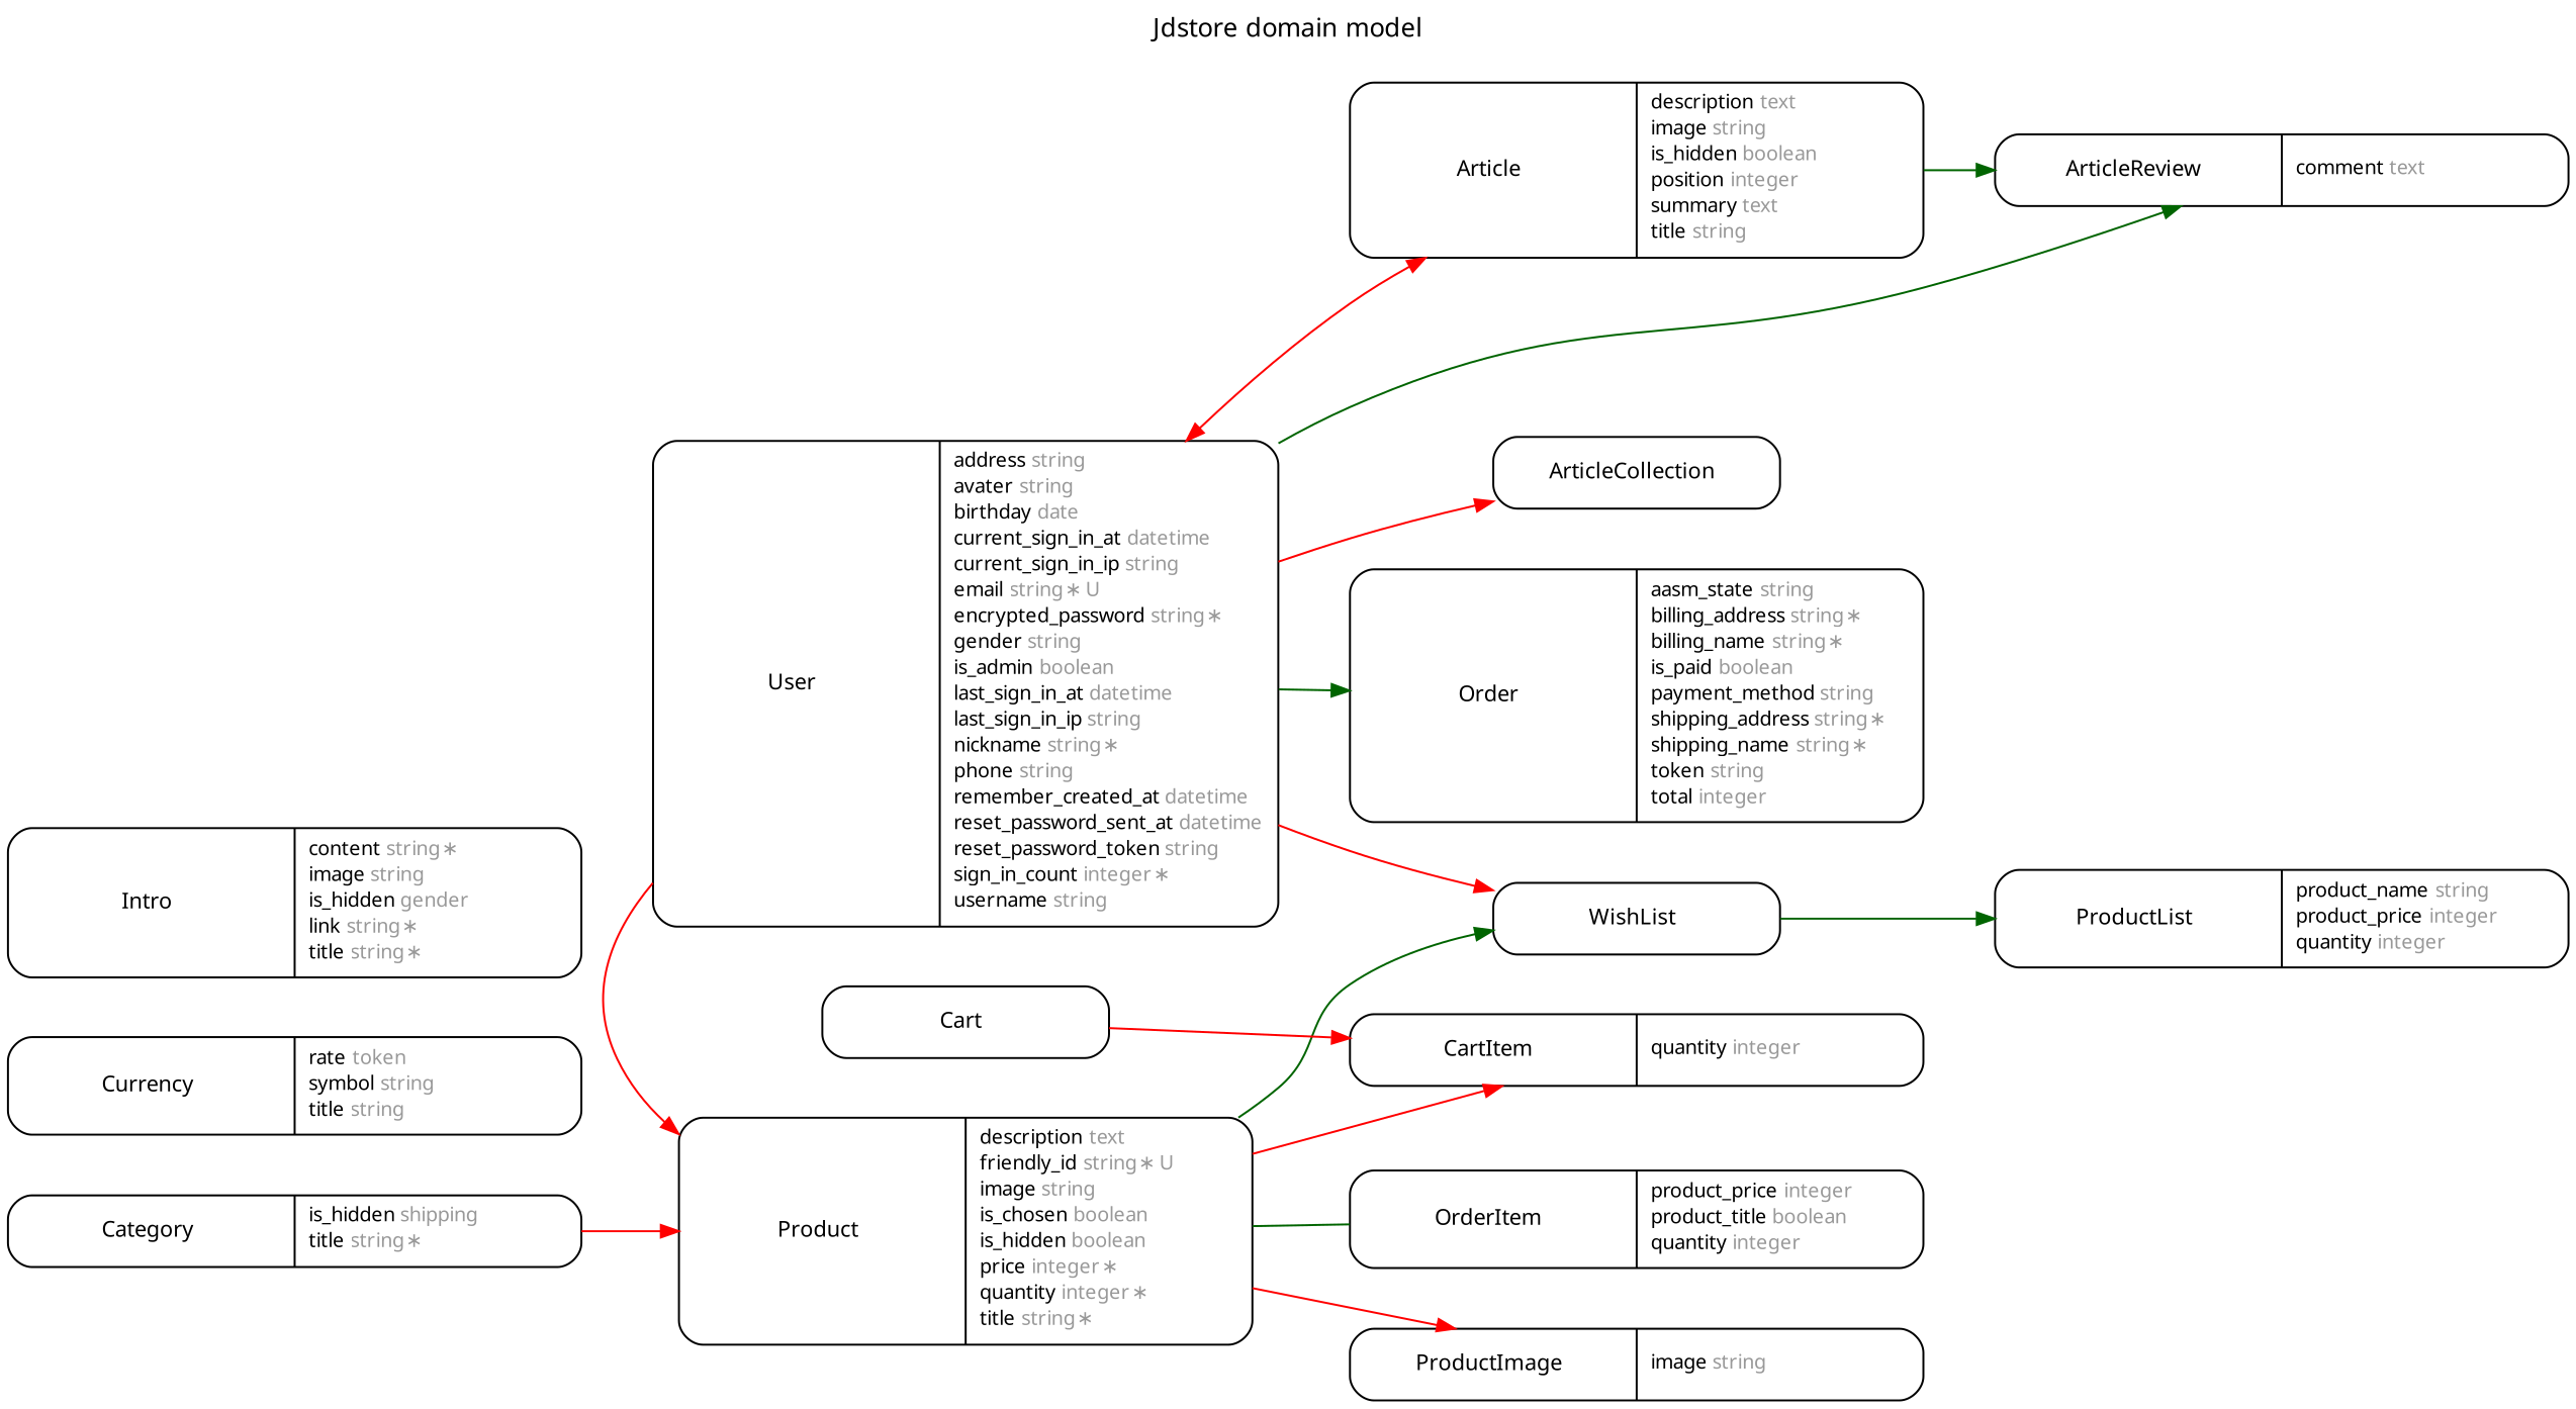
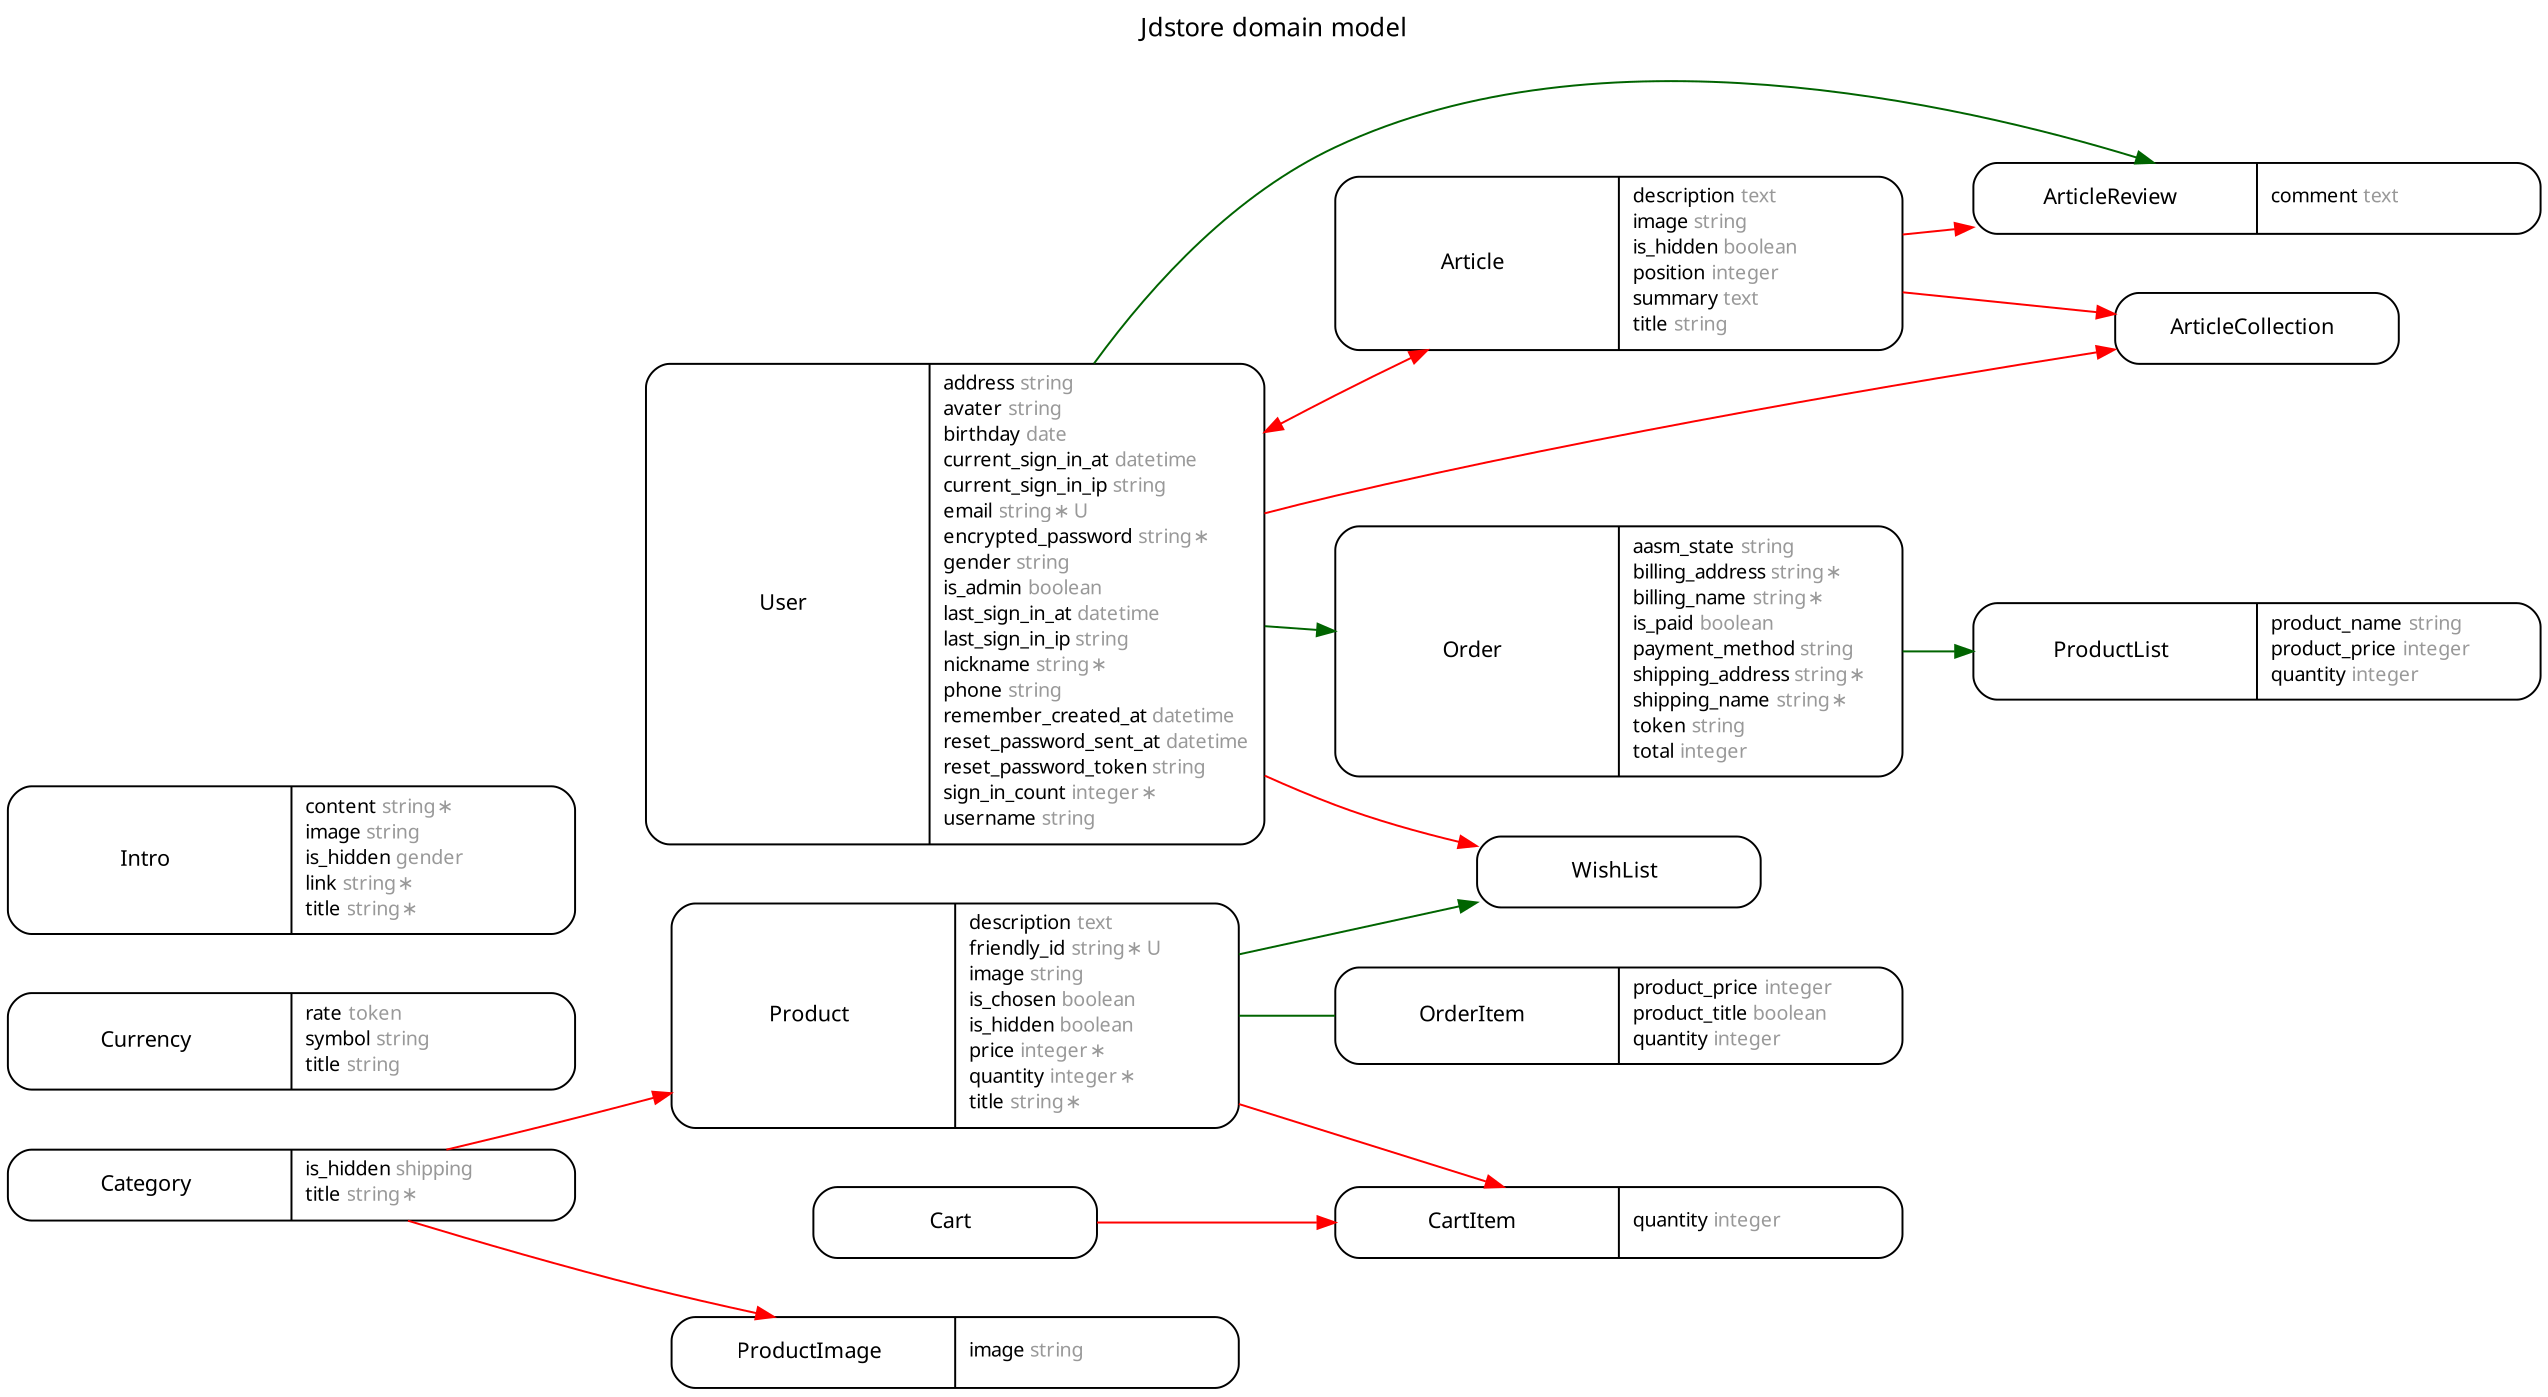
  digraph {
    concentrate=true
    fontname="Arial BoldMT"
    fontsize=13
    label="Jdstore domain model\n\n"
    labelloc=t
    nodesep=0.4
    rankdir=LR
    ranksep=0.5
    splines=spline
    node [fontname=ArialMT fontsize=10 margin="0.07,0.05" penwidth=1.0 shape=Mrecord]
    edge [arrowhead=normal arrowsize=0.9 arrowtail=none color=red dir=both fontname=ArialMT fontsize=7 labelangle=32 labeldistance=1.8 penwidth=1.0 style=bold weight=2]
    n1 [label=<{<table border="0" align="center" cellspacing="0.5" cellpadding="0" width="134">   <tr><td align="center" valign="bottom" width="130"><font face="Arial BoldMT" point-size="11">Article</font></td></tr> </table> | <table border="0" align="left" cellspacing="2" cellpadding="0" width="134">   <tr><td align="left" width="130" port="description">description <font face="Arial ItalicMT" color="grey60">text</font></td></tr>   <tr><td align="left" width="130" port="image">image <font face="Arial ItalicMT" color="grey60">string</font></td></tr>   <tr><td align="left" width="130" port="is_hidden">is_hidden <font face="Arial ItalicMT" color="grey60">boolean</font></td></tr>   <tr><td align="left" width="130" port="position">position <font face="Arial ItalicMT" color="grey60">integer</font></td></tr>   <tr><td align="left" width="130" port="summary">summary <font face="Arial ItalicMT" color="grey60">text</font></td></tr>   <tr><td align="left" width="130" port="title">title <font face="Arial ItalicMT" color="grey60">string</font></td></tr> </table> }>]
    n2 [label=<{<table border="0" align="center" cellspacing="0.5" cellpadding="0" width="134">   <tr><td align="center" valign="bottom" width="130"><font face="Arial BoldMT" point-size="11">ArticleCollection</font></td></tr> </table> }>]
    n3 [label=<{<table border="0" align="center" cellspacing="0.5" cellpadding="0" width="134">   <tr><td align="center" valign="bottom" width="130"><font face="Arial BoldMT" point-size="11">ArticleReview</font></td></tr> </table> | <table border="0" align="left" cellspacing="2" cellpadding="0" width="134">   <tr><td align="left" width="130" port="comment">comment <font face="Arial ItalicMT" color="grey60">text</font></td></tr> </table> }>]
    n4 [label=<{<table border="0" align="center" cellspacing="0.5" cellpadding="0" width="134">   <tr><td align="center" valign="bottom" width="130"><font face="Arial BoldMT" point-size="11">User</font></td></tr> </table> | <table border="0" align="left" cellspacing="2" cellpadding="0" width="134">   <tr><td align="left" width="130" port="address">address <font face="Arial ItalicMT" color="grey60">string</font></td></tr>   <tr><td align="left" width="130" port="avater">avater <font face="Arial ItalicMT" color="grey60">string</font></td></tr>   <tr><td align="left" width="130" port="birthday">birthday <font face="Arial ItalicMT" color="grey60">date</font></td></tr>   <tr><td align="left" width="130" port="current_sign_in_at">current_sign_in_at <font face="Arial ItalicMT" color="grey60">datetime</font></td></tr>   <tr><td align="left" width="130" port="current_sign_in_ip">current_sign_in_ip <font face="Arial ItalicMT" color="grey60">string</font></td></tr>   <tr><td align="left" width="130" port="email">email <font face="Arial ItalicMT" color="grey60">string ∗ U</font></td></tr>   <tr><td align="left" width="130" port="encrypted_password">encrypted_password <font face="Arial ItalicMT" color="grey60">string ∗</font></td></tr>   <tr><td align="left" width="130" port="gender">gender <font face="Arial ItalicMT" color="grey60">string</font></td></tr>   <tr><td align="left" width="130" port="is_admin">is_admin <font face="Arial ItalicMT" color="grey60">boolean</font></td></tr>   <tr><td align="left" width="130" port="last_sign_in_at">last_sign_in_at <font face="Arial ItalicMT" color="grey60">datetime</font></td></tr>   <tr><td align="left" width="130" port="last_sign_in_ip">last_sign_in_ip <font face="Arial ItalicMT" color="grey60">string</font></td></tr>   <tr><td align="left" width="130" port="nickname">nickname <font face="Arial ItalicMT" color="grey60">string ∗</font></td></tr>   <tr><td align="left" width="130" port="phone">phone <font face="Arial ItalicMT" color="grey60">string</font></td></tr>   <tr><td align="left" width="130" port="remember_created_at">remember_created_at <font face="Arial ItalicMT" color="grey60">datetime</font></td></tr>   <tr><td align="left" width="130" port="reset_password_sent_at">reset_password_sent_at <font face="Arial ItalicMT" color="grey60">datetime</font></td></tr>   <tr><td align="left" width="130" port="reset_password_token">reset_password_token <font face="Arial ItalicMT" color="grey60">string</font></td></tr>   <tr><td align="left" width="130" port="sign_in_count">sign_in_count <font face="Arial ItalicMT" color="grey60">integer ∗</font></td></tr>   <tr><td align="left" width="130" port="username">username <font face="Arial ItalicMT" color="grey60">string</font></td></tr> </table> }>]
    n5 [label=<{<table border="0" align="center" cellspacing="0.5" cellpadding="0" width="134">   <tr><td align="center" valign="bottom" width="130"><font face="Arial BoldMT" point-size="11">Product</font></td></tr> </table> | <table border="0" align="left" cellspacing="2" cellpadding="0" width="134">   <tr><td align="left" width="130" port="description">description <font face="Arial ItalicMT" color="grey60">text</font></td></tr>   <tr><td align="left" width="130" port="friendly_id">friendly_id <font face="Arial ItalicMT" color="grey60">string ∗ U</font></td></tr>   <tr><td align="left" width="130" port="image">image <font face="Arial ItalicMT" color="grey60">string</font></td></tr>   <tr><td align="left" width="130" port="is_chosen">is_chosen <font face="Arial ItalicMT" color="grey60">boolean</font></td></tr>   <tr><td align="left" width="130" port="is_hidden">is_hidden <font face="Arial ItalicMT" color="grey60">boolean</font></td></tr>   <tr><td align="left" width="130" port="price">price <font face="Arial ItalicMT" color="grey60">integer ∗</font></td></tr>   <tr><td align="left" width="130" port="quantity">quantity <font face="Arial ItalicMT" color="grey60">integer ∗</font></td></tr>   <tr><td align="left" width="130" port="title">title <font face="Arial ItalicMT" color="grey60">string ∗</font></td></tr> </table> }>]
    n6 [label=<{<table border="0" align="center" cellspacing="0.5" cellpadding="0" width="134">   <tr><td align="center" valign="bottom" width="130"><font face="Arial BoldMT" point-size="11">Order</font></td></tr> </table> | <table border="0" align="left" cellspacing="2" cellpadding="0" width="134">   <tr><td align="left" width="130" port="aasm_state">aasm_state <font face="Arial ItalicMT" color="grey60">string</font></td></tr>   <tr><td align="left" width="130" port="billing_address">billing_address <font face="Arial ItalicMT" color="grey60">string ∗</font></td></tr>   <tr><td align="left" width="130" port="billing_name">billing_name <font face="Arial ItalicMT" color="grey60">string ∗</font></td></tr>   <tr><td align="left" width="130" port="is_paid">is_paid <font face="Arial ItalicMT" color="grey60">boolean</font></td></tr>   <tr><td align="left" width="130" port="payment_method">payment_method <font face="Arial ItalicMT" color="grey60">string</font></td></tr>   <tr><td align="left" width="130" port="shipping_address">shipping_address <font face="Arial ItalicMT" color="grey60">string ∗</font></td></tr>   <tr><td align="left" width="130" port="shipping_name">shipping_name <font face="Arial ItalicMT" color="grey60">string ∗</font></td></tr>   <tr><td align="left" width="130" port="token">token <font face="Arial ItalicMT" color="grey60">string</font></td></tr>   <tr><td align="left" width="130" port="total">total <font face="Arial ItalicMT" color="grey60">integer</font></td></tr> </table> }>]
    n7 [label=<{<table border="0" align="center" cellspacing="0.5" cellpadding="0" width="134">   <tr><td align="center" valign="bottom" width="130"><font face="Arial BoldMT" point-size="11">WishList</font></td></tr> </table> }>]
    n8 [label=<{<table border="0" align="center" cellspacing="0.5" cellpadding="0" width="134">   <tr><td align="center" valign="bottom" width="130"><font face="Arial BoldMT" point-size="11">Cart</font></td></tr> </table> }>]
    n9 [label=<{<table border="0" align="center" cellspacing="0.5" cellpadding="0" width="134">   <tr><td align="center" valign="bottom" width="130"><font face="Arial BoldMT" point-size="11">CartItem</font></td></tr> </table> | <table border="0" align="left" cellspacing="2" cellpadding="0" width="134">   <tr><td align="left" width="130" port="quantity">quantity <font face="Arial ItalicMT" color="grey60">integer</font></td></tr> </table> }>]
    n10 [label=<{<table border="0" align="center" cellspacing="0.5" cellpadding="0" width="134">   <tr><td align="center" valign="bottom" width="130"><font face="Arial BoldMT" point-size="11">OrderItem</font></td></tr> </table> | <table border="0" align="left" cellspacing="2" cellpadding="0" width="134">   <tr><td align="left" width="130" port="product_price">product_price <font face="Arial ItalicMT" color="grey60">integer</font></td></tr>   <tr><td align="left" width="130" port="product_title">product_title <font face="Arial ItalicMT" color="grey60">boolean</font></td></tr>   <tr><td align="left" width="130" port="quantity">quantity <font face="Arial ItalicMT" color="grey60">integer</font></td></tr> </table> }>]
    n11 [label=<{<table border="0" align="center" cellspacing="0.5" cellpadding="0" width="134">   <tr><td align="center" valign="bottom" width="130"><font face="Arial BoldMT" point-size="11">ProductImage</font></td></tr> </table> | <table border="0" align="left" cellspacing="2" cellpadding="0" width="134">   <tr><td align="left" width="130" port="image">image <font face="Arial ItalicMT" color="grey60">string</font></td></tr> </table> }>]
    n12 [label=<{<table border="0" align="center" cellspacing="0.5" cellpadding="0" width="134">   <tr><td align="center" valign="bottom" width="130"><font face="Arial BoldMT" point-size="11">Category</font></td></tr> </table> | <table border="0" align="left" cellspacing="2" cellpadding="0" width="134">   <tr><td align="left" width="130" port="is_hidden">is_hidden <font face="Arial ItalicMT" color="grey60">shipping</font></td></tr>   <tr><td align="left" width="130" port="title">title <font face="Arial ItalicMT" color="grey60">string ∗</font></td></tr> </table> }>]
    n13 [label=<{<table border="0" align="center" cellspacing="0.5" cellpadding="0" width="134">   <tr><td align="center" valign="bottom" width="130"><font face="Arial BoldMT" point-size="11">Currency</font></td></tr> </table> | <table border="0" align="left" cellspacing="2" cellpadding="0" width="134">   <tr><td align="left" width="130" port="rate">rate <font face="Arial ItalicMT" color="grey60">token</font></td></tr>   <tr><td align="left" width="130" port="symbol">symbol <font face="Arial ItalicMT" color="grey60">string</font></td></tr>   <tr><td align="left" width="130" port="title">title <font face="Arial ItalicMT" color="grey60">string</font></td></tr> </table> }>]
    n14 [label=<{<table border="0" align="center" cellspacing="0.5" cellpadding="0" width="134">   <tr><td align="center" valign="bottom" width="130"><font face="Arial BoldMT" point-size="11">Intro</font></td></tr> </table> | <table border="0" align="left" cellspacing="2" cellpadding="0" width="134">   <tr><td align="left" width="130" port="content">content <font face="Arial ItalicMT" color="grey60">string ∗</font></td></tr>   <tr><td align="left" width="130" port="image">image <font face="Arial ItalicMT" color="grey60">string</font></td></tr>   <tr><td align="left" width="130" port="is_hidden">is_hidden <font face="Arial ItalicMT" color="grey60">gender</font></td></tr>   <tr><td align="left" width="130" port="link">link <font face="Arial ItalicMT" color="grey60">string ∗</font></td></tr>   <tr><td align="left" width="130" port="title">title <font face="Arial ItalicMT" color="grey60">string ∗</font></td></tr> </table> }>]
    n15 [label=<{<table border="0" align="center" cellspacing="0.5" cellpadding="0" width="134">   <tr><td align="center" valign="bottom" width="130"><font face="Arial BoldMT" point-size="11">ProductList</font></td></tr> </table> | <table border="0" align="left" cellspacing="2" cellpadding="0" width="134">   <tr><td align="left" width="130" port="product_name">product_name <font face="Arial ItalicMT" color="grey60">string</font></td></tr>   <tr><td align="left" width="130" port="product_price">product_price <font face="Arial ItalicMT" color="grey60">integer</font></td></tr>   <tr><td align="left" width="130" port="quantity">quantity <font face="Arial ItalicMT" color="grey60">integer</font></td></tr> </table> }>]
-   n1 -> n3 [color=darkgreen style=solid]
+   n1 -> n2
+   n1 -> n3 [style=solid]
    n1 -> n4 [constraint=false style=dotted weight=1 color=""]
    n4 -> n1 [style=solid weight=1]
    n4 -> n2 [style=solid weight=1]
    n4 -> n3 [color=darkgreen weight=1]
    n4 -> n5 [constraint=false style=solid]
    n4 -> n6 [color=darkgreen]
    n4 -> n7 [style=solid]
    n5 -> n7 [color=darkgreen]
    n5 -> n9 [weight=1]
    n5 -> n10 [arrowhead=none color=darkgreen style=solid]
-   n5 -> n11
-   n7 -> n15 [color=darkgreen]
+   n12 -> n11
+   n6 -> n15 [color=darkgreen]
    n8 -> n5 [constraint=false style=dotted weight=1 color=""]
    n8 -> n9
    n12 -> n5
  }
